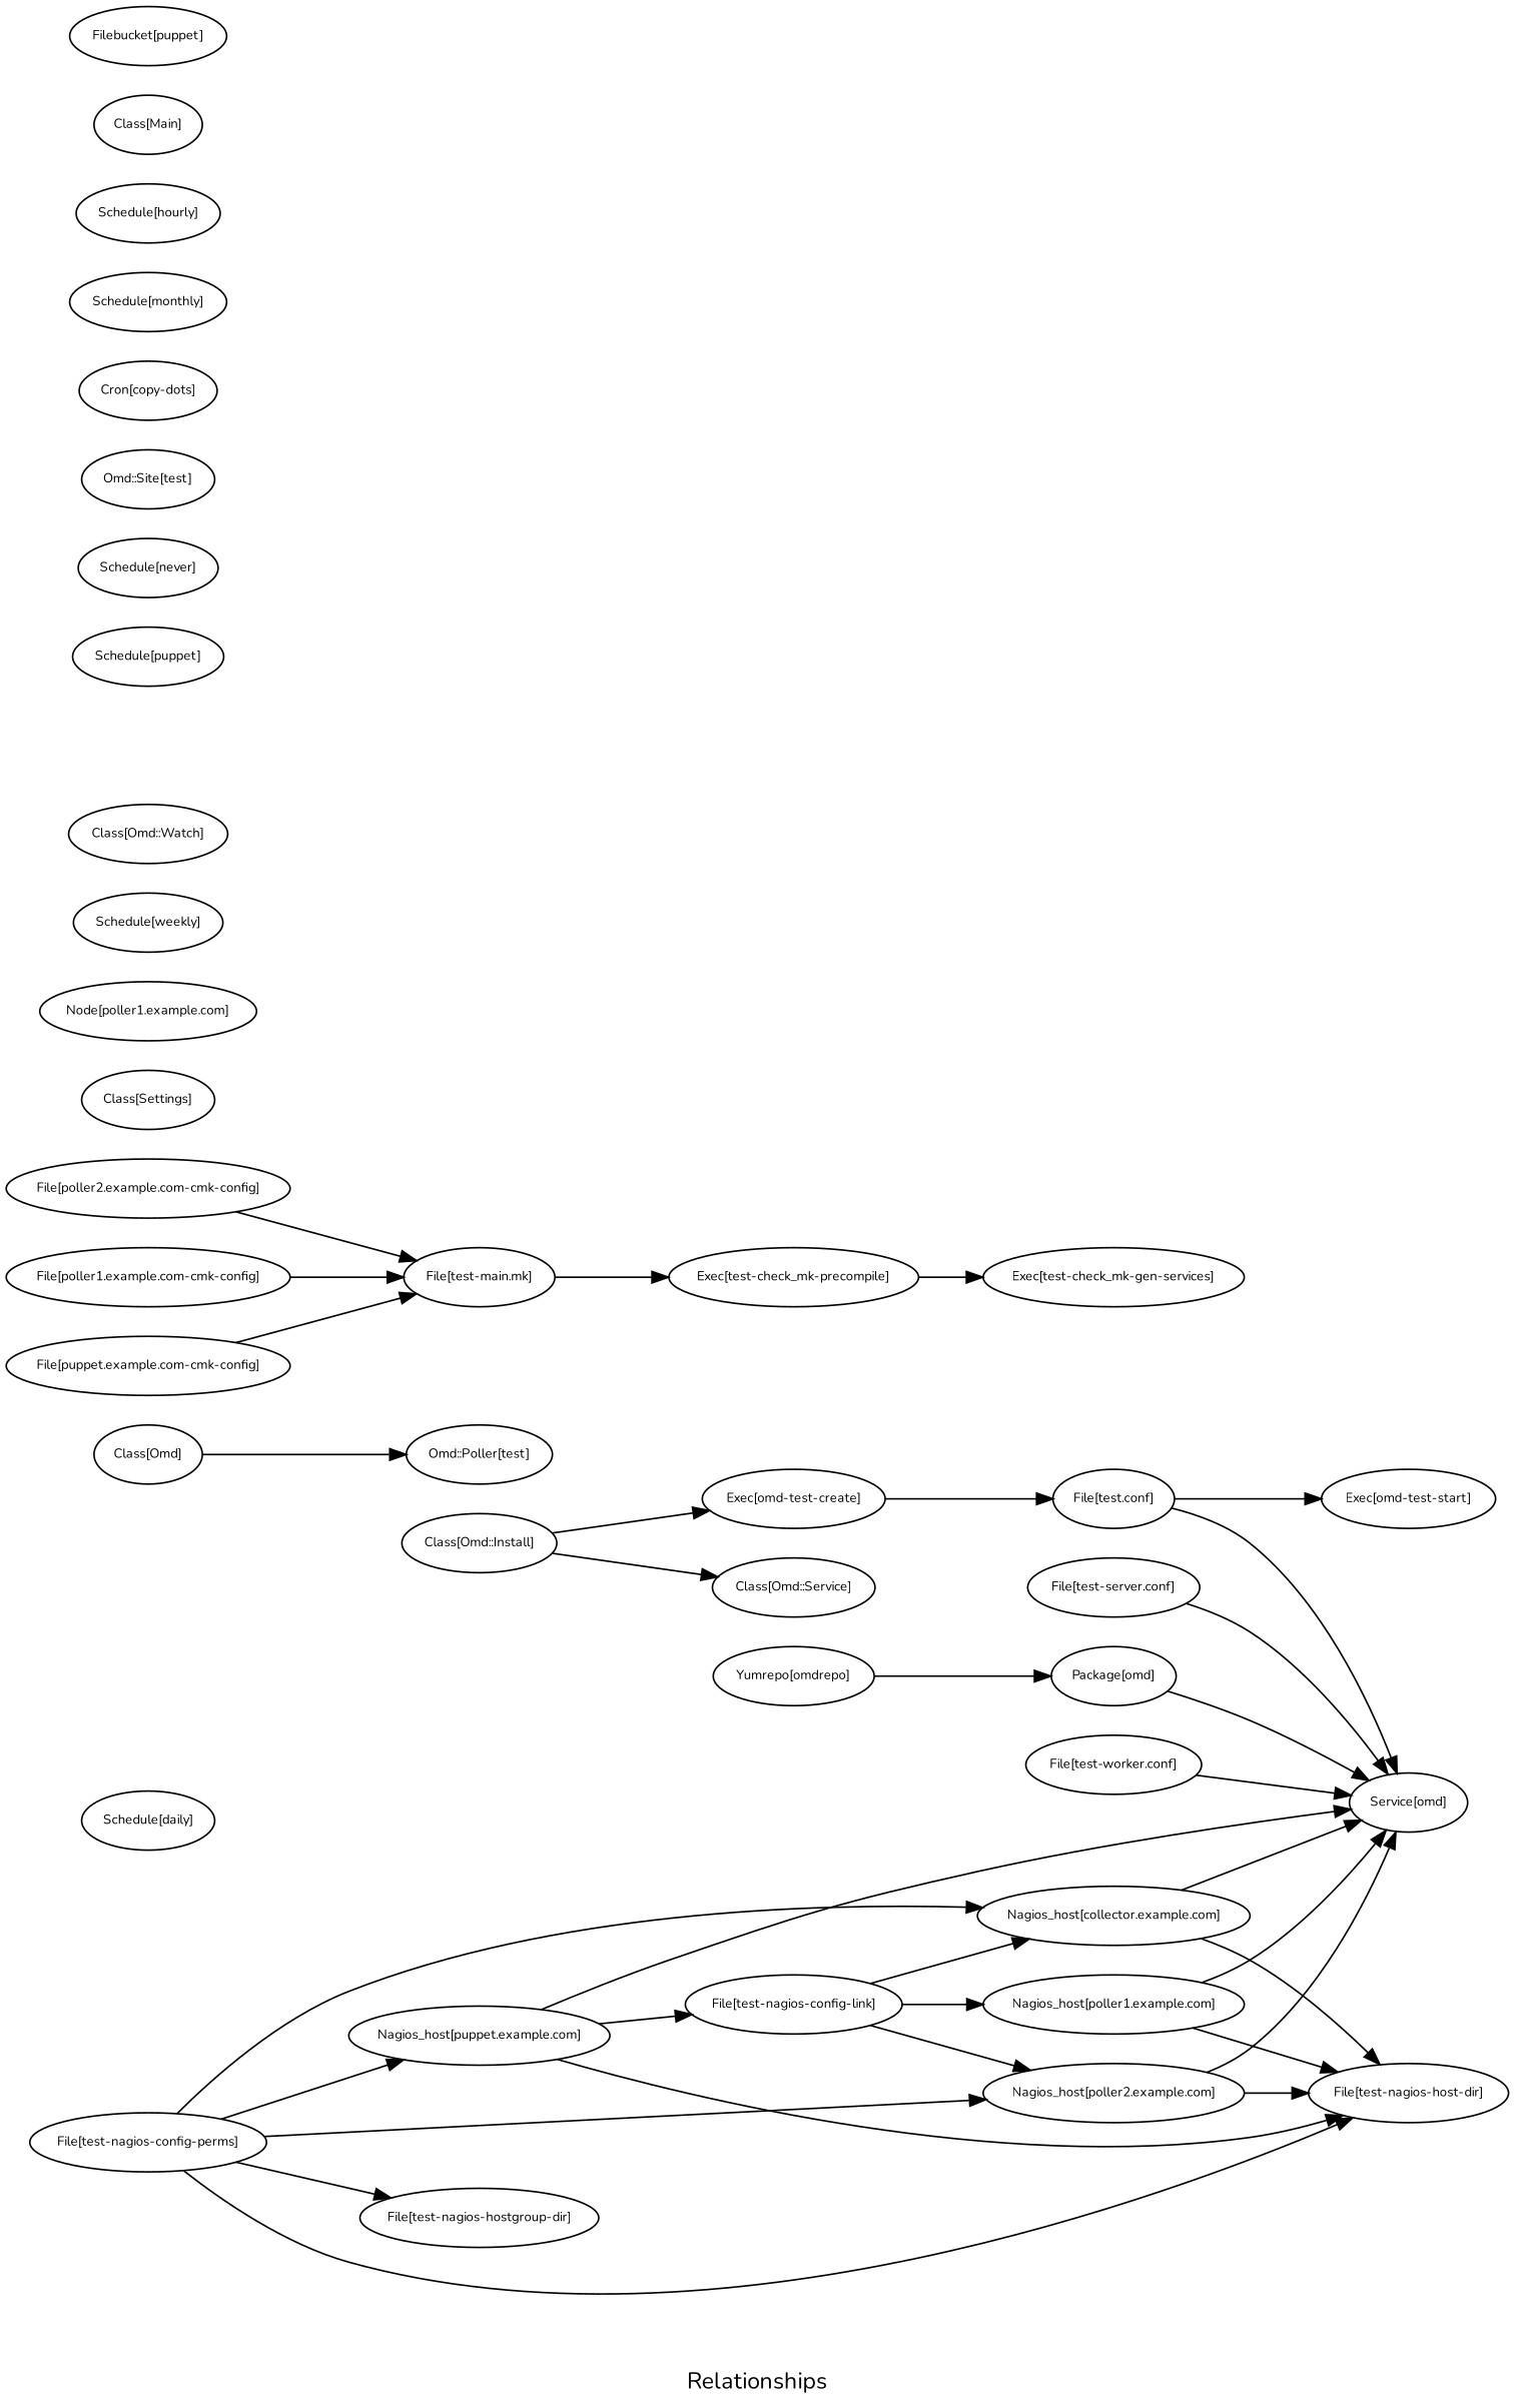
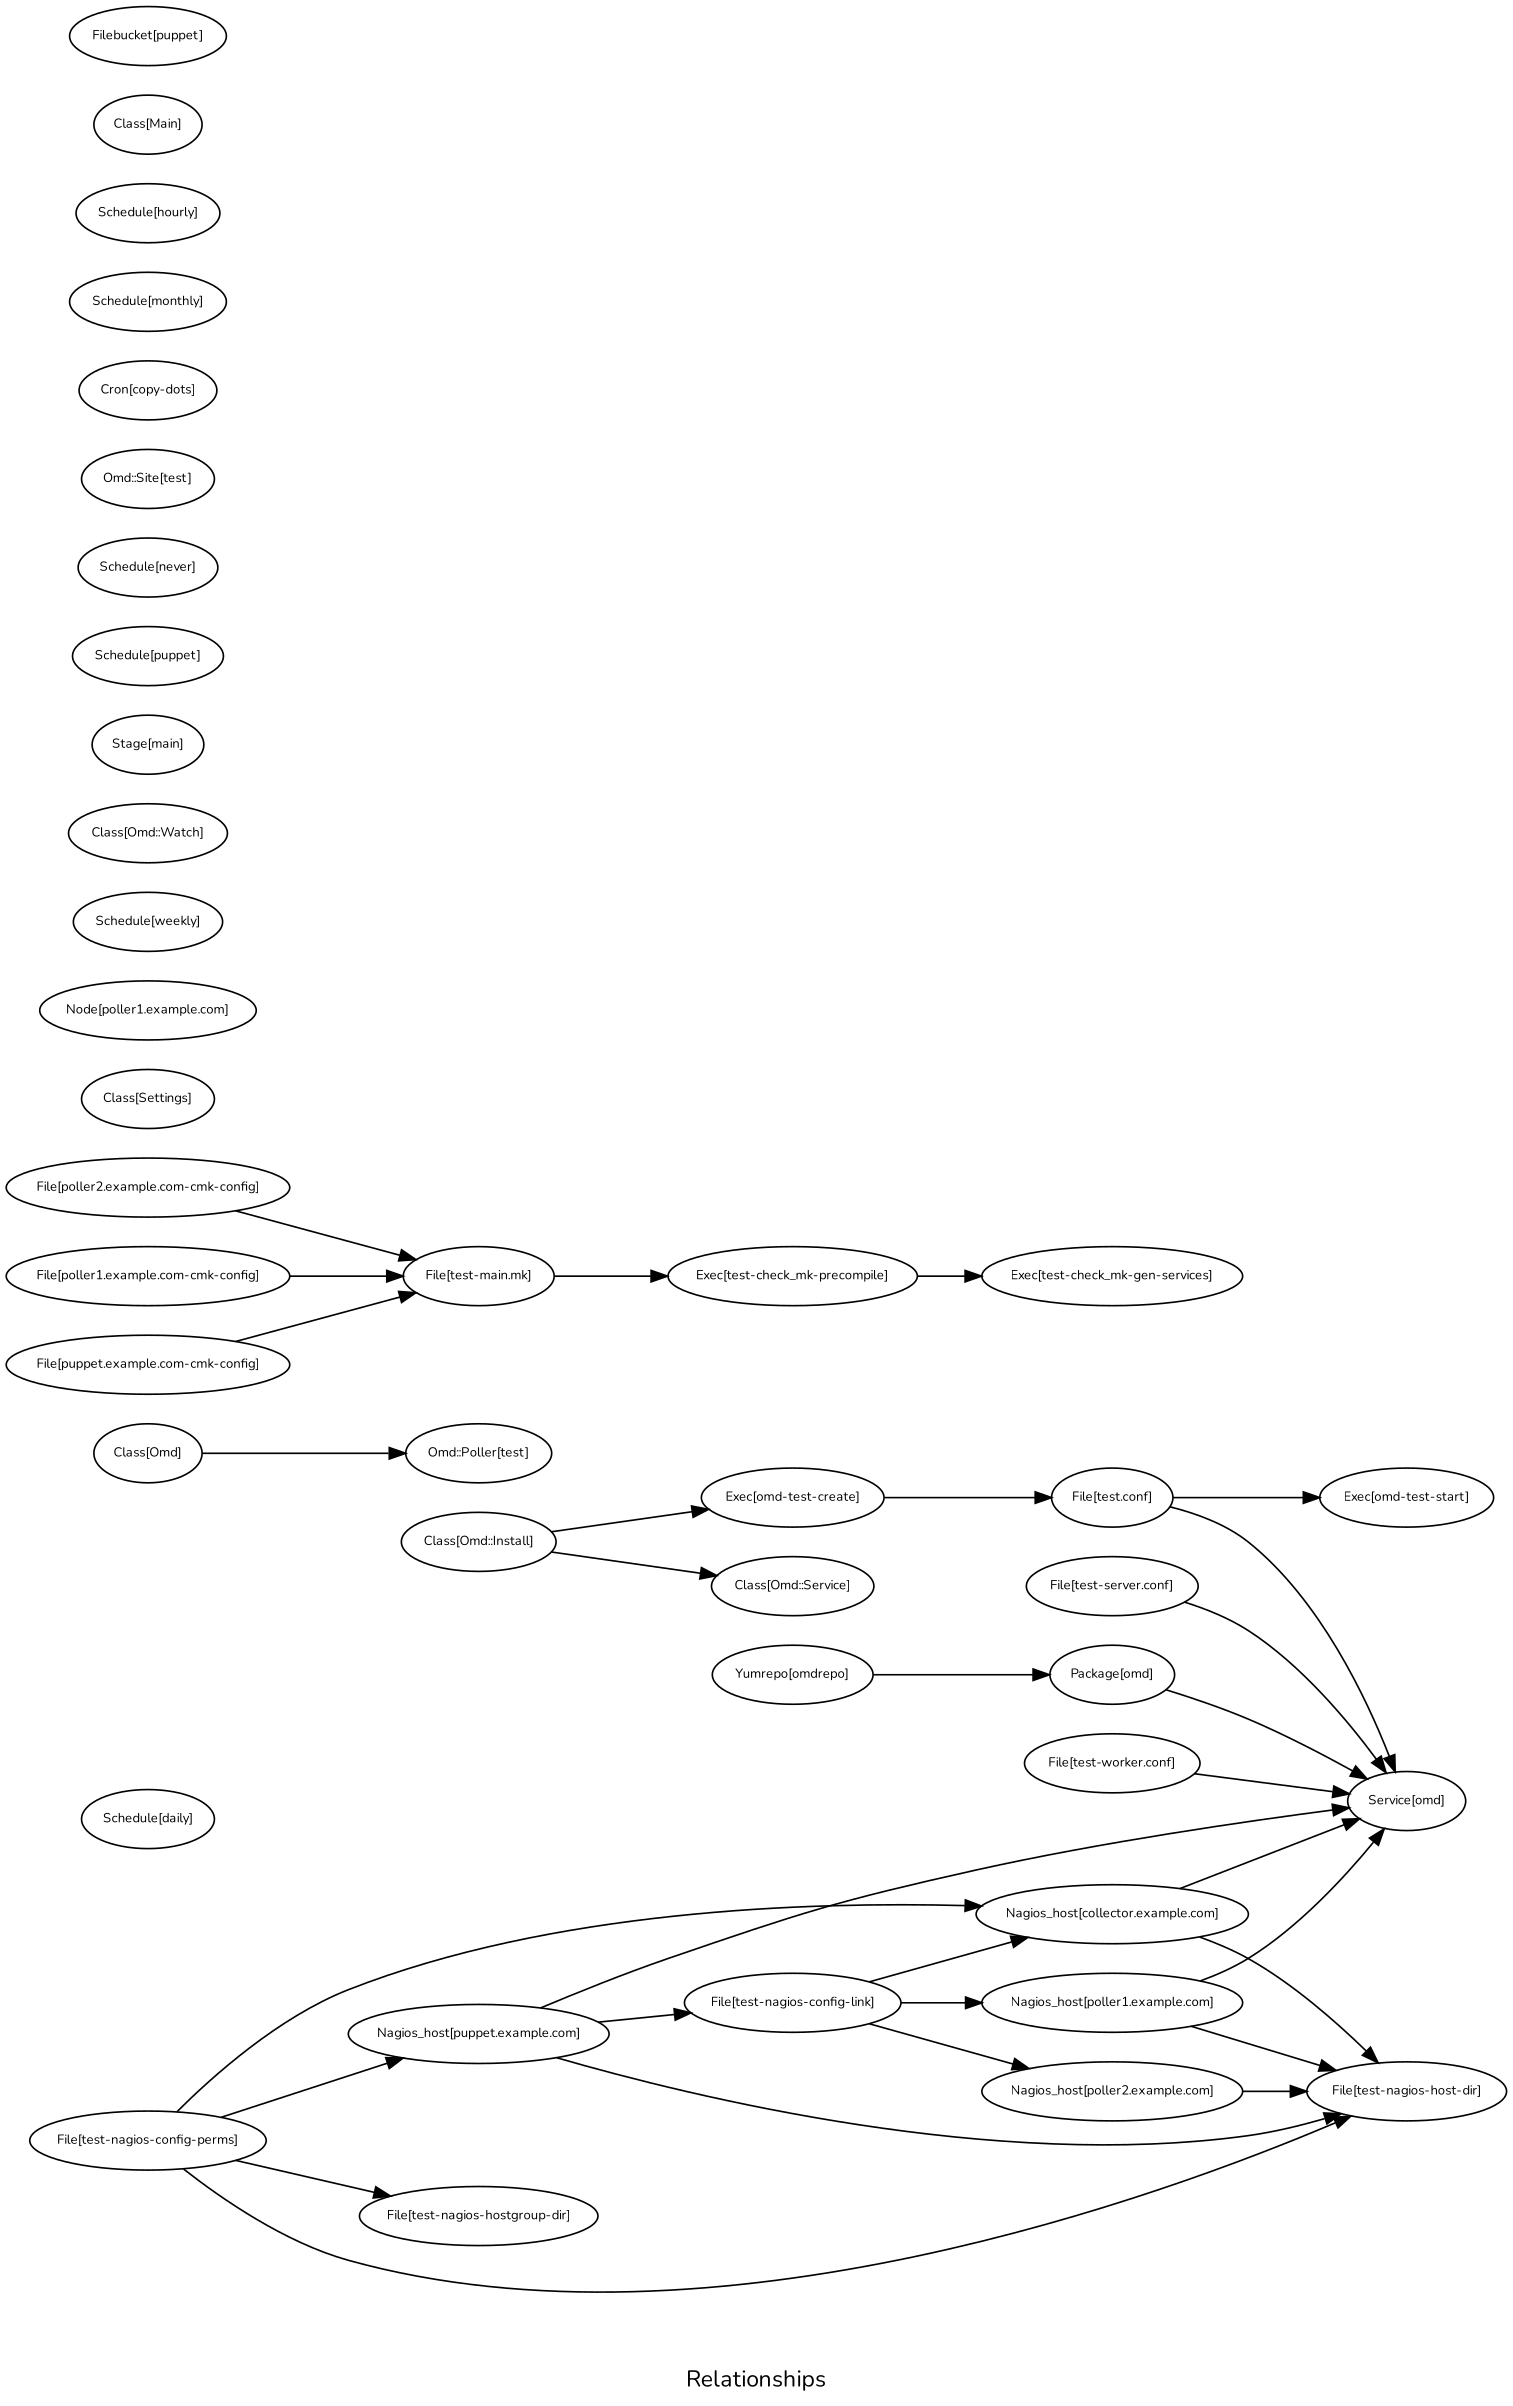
  digraph {
    fontname=Nunito
    label=Relationships
    rankdir=LR
    node [fontname=Nunito fontsize=8]
    edge [fontname=Nunito fontsize=8]
    n1 [label="File[test-nagios-hostgroup-dir]"]
    n2 [label="Schedule[daily]"]
    n3 [label="Omd::Poller[test]"]
    n4 [label="Exec[test-check_mk-gen-services]"]
    n5 [label="File[poller2.example.com-cmk-config]"]
    n6 [label="File[test-main.mk]"]
    n7 [label="Exec[test-check_mk-precompile]"]
    n8 [label="Class[Settings]"]
    n9 [label="Node[poller1.example.com]"]
    n10 [label="Exec[omd-test-create]"]
    n11 [label="File[test.conf]"]
    n12 [label="Service[omd]"]
    n13 [label="Exec[omd-test-start]"]
    n14 [label="Schedule[weekly]"]
    n15 [label="Nagios_host[collector.example.com]"]
    n16 [label="File[test-nagios-host-dir]"]
    n17 [label="File[poller1.example.com-cmk-config]"]
    n18 [label="File[puppet.example.com-cmk-config]"]
    n19 [label="Yumrepo[omdrepo]"]
    n20 [label="Package[omd]"]
    n21 [label="Class[Omd::Watch]"]
    n22 [label="Class[Omd::Install]"]
    n23 [label="Class[Omd::Service]"]
+   n24 [label="Stage[main]"]
    n25 [label="File[test-worker.conf]"]
    n26 [label="File[test-nagios-config-perms]"]
    n27 [label="Nagios_host[puppet.example.com]"]
    n28 [label="Nagios_host[poller2.example.com]"]
    n29 [label="File[test-nagios-config-link]"]
    n30 [label="Nagios_host[poller1.example.com]"]
    n31 [label="Schedule[puppet]"]
    n32 [label="Schedule[never]"]
    n33 [label="Omd::Site[test]"]
    n34 [label="Cron[copy-dots]"]
    n35 [label="Schedule[monthly]"]
    n36 [label="Schedule[hourly]"]
    n37 [label="Class[Main]"]
    n38 [label="Class[Omd]"]
    n39 [label="File[test-server.conf]"]
    n40 [label="Filebucket[puppet]"]
    n5 -> n6
    n6 -> n7
    n7 -> n4
    n10 -> n11
    n11 -> n12
    n11 -> n13
    n15 -> n12
    n15 -> n16
    n17 -> n6
    n18 -> n6
    n19 -> n20
    n20 -> n12
    n22 -> n10
    n22 -> n23
    n25 -> n12
    n26 -> n1
    n26 -> n15
    n26 -> n16
    n26 -> n27
-   n26 -> n28
    n27 -> n12
    n27 -> n16
    n27 -> n29
-   n28 -> n12
    n28 -> n16
    n29 -> n15
    n29 -> n28
    n29 -> n30
    n30 -> n12
    n30 -> n16
    n38 -> n3
    n39 -> n12
  }
